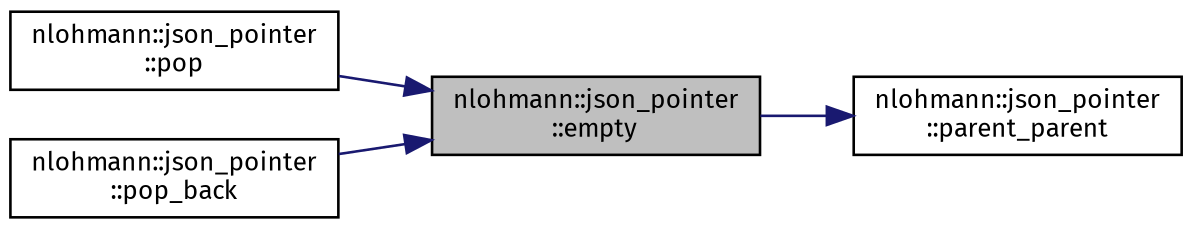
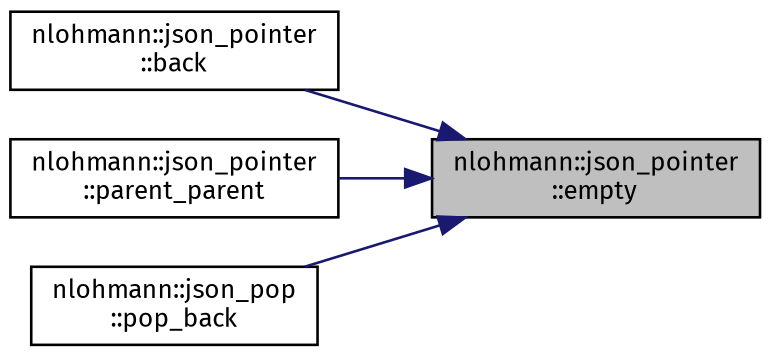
  digraph {
    fontname="Fira Sans"
    rankdir=RL
    node [color=black fillcolor=white fontname="Fira Sans" fontsize=10 shape=record style=filled]
    edge [color=midnightblue dir=back fontname="Fira Sans" fontsize=10 labelfontname=Helvetica labelfontsize=10 style=solid]
    n1 [fillcolor=grey75 fontcolor=black height=0.2 label="nlohmann::json_pointer\l::empty" width=0.4]
-   n2 [height=0.2 label="nlohmann::json_pointer\l::pop" width=0.4]
+   n2 [height=0.2 label="nlohmann::json_pointer\l::back" width=0.4]
    n3 [height=0.2 label="nlohmann::json_pointer\l::parent_parent" width=0.4]
-   n4 [height=0.2 label="nlohmann::json_pointer\l::pop_back" width=0.4]
+   n4 [height=0.2 label="nlohmann::json_pop\l::pop_back" width=0.4]
    n1 -> n2
-   n3 -> n1
+   n1 -> n3
    n1 -> n4
  }
